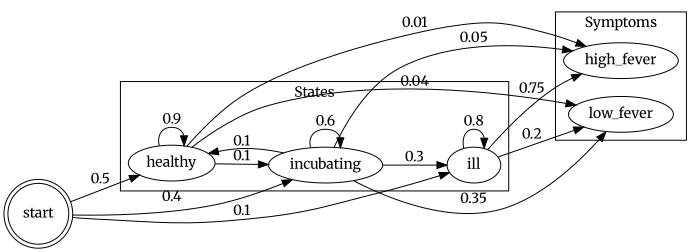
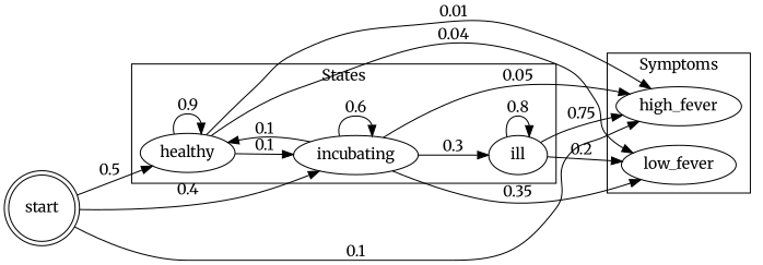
  digraph {
    fontname=Merriweather
    rankdir=LR
    node [fontname=Merriweather]
    edge [fontname=Merriweather]
    healthy
    incubating
    ill
    low_fever
    high_fever
    start [shape=doublecircle]
    subgraph cluster_1 {
      label=States
      healthy
      incubating
      ill
    }
    subgraph cluster_2 {
      label=Symptoms
      low_fever
      high_fever
    }
    healthy -> healthy [label=0.9]
    healthy -> incubating [label=0.1]
    healthy -> low_fever [label=0.04]
    healthy -> high_fever [label=0.01]
    incubating -> healthy [label=0.1]
    incubating -> incubating [label=0.6]
    incubating -> ill [label=0.3]
    incubating -> low_fever [label=0.35]
    incubating -> high_fever [label=0.05]
    ill -> ill [label=0.8]
    ill -> low_fever [label=0.2]
    ill -> high_fever [label=0.75]
    start -> healthy [label=0.5]
    start -> incubating [label=0.4]
-   start -> ill [label=0.1]
+   start -> high_fever [label=0.1]
  }
